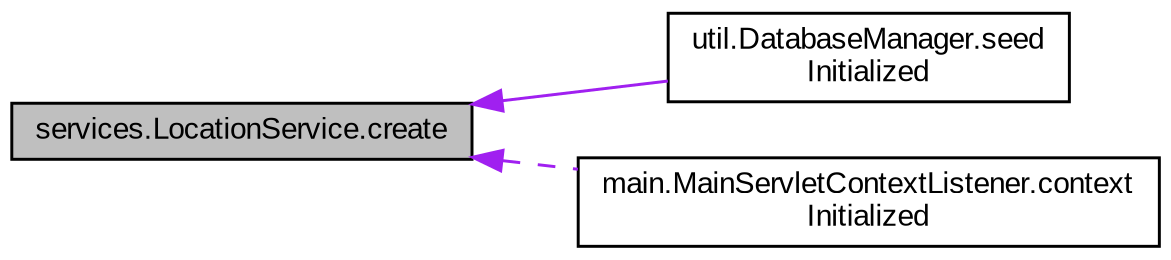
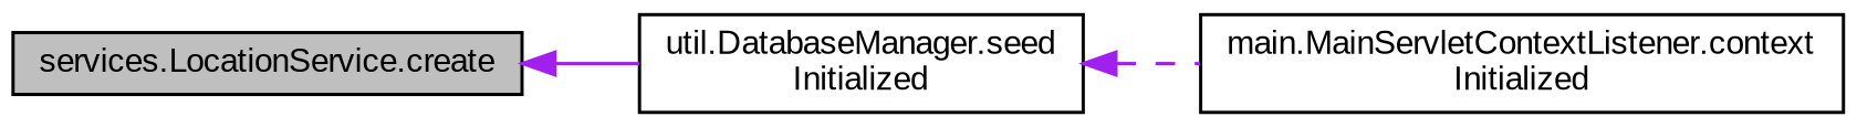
  digraph {
    fontname="Liberation Sans"
    rankdir=LR
    node [color=black fillcolor=white fontname="Liberation Sans" fontsize=10 shape=record style=filled]
    edge [color=purple dir=back fontname="Liberation Sans" fontsize=10 labelfontname=Helvetica labelfontsize=10]
    n1 [fillcolor=grey75 fontcolor=black height=0.2 label="services.LocationService.create" width=0.4]
    n2 [height=0.2 label="util.DatabaseManager.seed\lInitialized" width=0.4]
    n3 [height=0.2 label="main.MainServletContextListener.context\lInitialized" width=0.4]
    n1 -> n2 [style=solid]
-   n1 -> n3 [style=dashed]
+   n2 -> n3 [style=dashed]
  }
